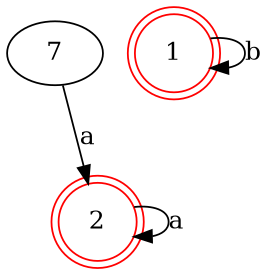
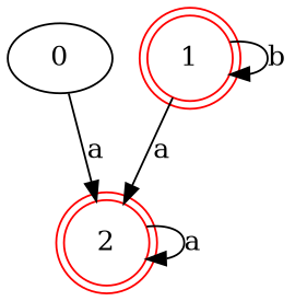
  digraph {
    node [color=red shape=doublecircle]
-   n1 [label=7 color="" shape=""]
+   n1 [label=0 color="" shape=""]
    n2 [label=2]
    n3 [label=1]
    n1 -> n2 [label=a]
    n2 -> n2 [label=a]
+   n3 -> n2 [label=a]
    n3 -> n3 [label=b]
  }
